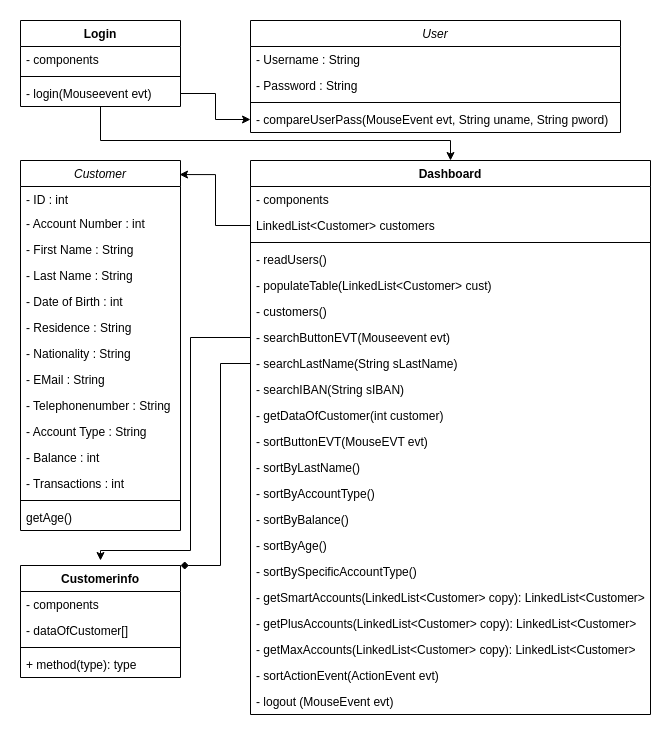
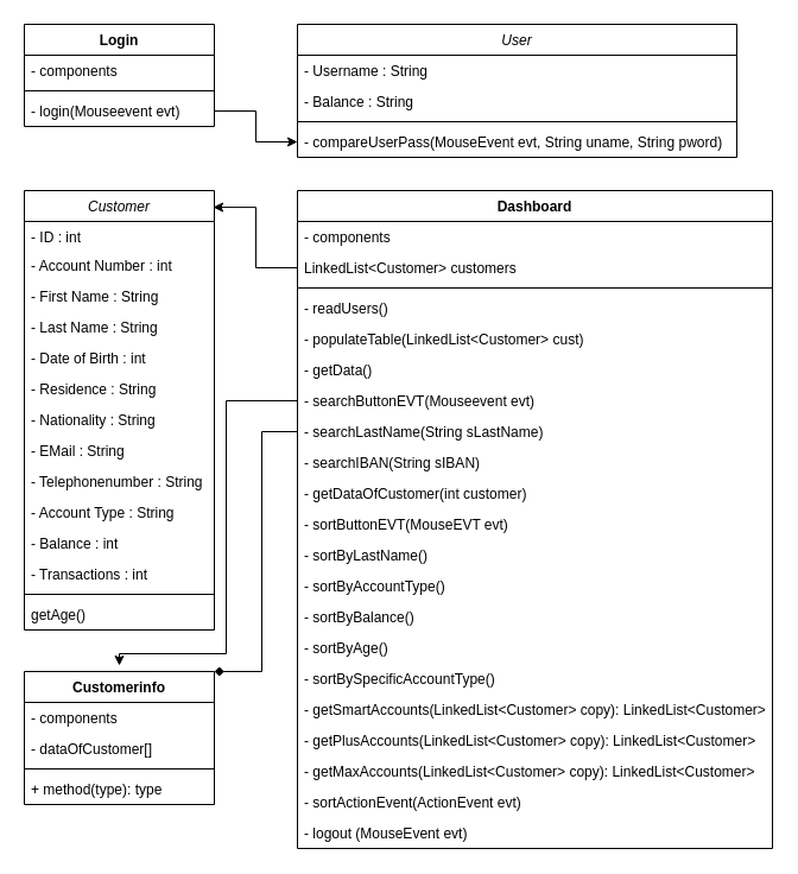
  <mxCell id="0" />
  <mxCell id="1" parent="0" />
  <mxCell id="2" value="Customer" style="swimlane;fontStyle=2;align=center;verticalAlign=top;childLayout=stackLayout;horizontal=1;startSize=26;horizontalStack=0;resizeParent=1;resizeLast=0;collapsible=1;marginBottom=0;rounded=0;shadow=0;strokeWidth=1;" parent="1" vertex="1"><mxGeometry x="20" y="160" width="160" height="370" as="geometry"><mxRectangle x="230" y="140" width="160" height="26" as="alternateBounds" /></mxGeometry></mxCell>
  <mxCell id="3" value="- ID : int" style="text;align=left;verticalAlign=top;spacingLeft=4;spacingRight=4;overflow=hidden;rotatable=0;points=[[0,0.5],[1,0.5]];portConstraint=eastwest;" parent="2" vertex="1"><mxGeometry y="26" width="160" height="24" as="geometry" /></mxCell>
  <mxCell id="4" value="- Account Number : int " style="text;align=left;verticalAlign=top;spacingLeft=4;spacingRight=4;overflow=hidden;rotatable=0;points=[[0,0.5],[1,0.5]];portConstraint=eastwest;rounded=0;shadow=0;html=0;" parent="2" vertex="1"><mxGeometry y="50" width="160" height="26" as="geometry" /></mxCell>
  <mxCell id="5" value="- First Name : String" style="text;align=left;verticalAlign=top;spacingLeft=4;spacingRight=4;overflow=hidden;rotatable=0;points=[[0,0.5],[1,0.5]];portConstraint=eastwest;rounded=0;shadow=0;html=0;" parent="2" vertex="1"><mxGeometry y="76" width="160" height="26" as="geometry" /></mxCell>
  <mxCell id="6" value="- Last Name : String" style="text;align=left;verticalAlign=top;spacingLeft=4;spacingRight=4;overflow=hidden;rotatable=0;points=[[0,0.5],[1,0.5]];portConstraint=eastwest;rounded=0;shadow=0;html=0;" parent="2" vertex="1"><mxGeometry y="102" width="160" height="26" as="geometry" /></mxCell>
  <mxCell id="7" value="- Date of Birth : int" style="text;align=left;verticalAlign=top;spacingLeft=4;spacingRight=4;overflow=hidden;rotatable=0;points=[[0,0.5],[1,0.5]];portConstraint=eastwest;rounded=0;shadow=0;html=0;" parent="2" vertex="1"><mxGeometry y="128" width="160" height="26" as="geometry" /></mxCell>
  <mxCell id="8" value="- Residence : String" style="text;align=left;verticalAlign=top;spacingLeft=4;spacingRight=4;overflow=hidden;rotatable=0;points=[[0,0.5],[1,0.5]];portConstraint=eastwest;rounded=0;shadow=0;html=0;" parent="2" vertex="1"><mxGeometry y="154" width="160" height="26" as="geometry" /></mxCell>
  <mxCell id="9" value="- Nationality : String" style="text;align=left;verticalAlign=top;spacingLeft=4;spacingRight=4;overflow=hidden;rotatable=0;points=[[0,0.5],[1,0.5]];portConstraint=eastwest;rounded=0;shadow=0;html=0;" parent="2" vertex="1"><mxGeometry y="180" width="160" height="26" as="geometry" /></mxCell>
  <mxCell id="10" value="- EMail : String" style="text;align=left;verticalAlign=top;spacingLeft=4;spacingRight=4;overflow=hidden;rotatable=0;points=[[0,0.5],[1,0.5]];portConstraint=eastwest;rounded=0;shadow=0;html=0;" parent="2" vertex="1"><mxGeometry y="206" width="160" height="26" as="geometry" /></mxCell>
  <mxCell id="11" value="- Telephonenumber : String" style="text;align=left;verticalAlign=top;spacingLeft=4;spacingRight=4;overflow=hidden;rotatable=0;points=[[0,0.5],[1,0.5]];portConstraint=eastwest;rounded=0;shadow=0;html=0;" parent="2" vertex="1"><mxGeometry y="232" width="160" height="26" as="geometry" /></mxCell>
  <mxCell id="12" value="- Account Type : String" style="text;align=left;verticalAlign=top;spacingLeft=4;spacingRight=4;overflow=hidden;rotatable=0;points=[[0,0.5],[1,0.5]];portConstraint=eastwest;rounded=0;shadow=0;html=0;" parent="2" vertex="1"><mxGeometry y="258" width="160" height="26" as="geometry" /></mxCell>
  <mxCell id="13" value="- Balance : int " style="text;align=left;verticalAlign=top;spacingLeft=4;spacingRight=4;overflow=hidden;rotatable=0;points=[[0,0.5],[1,0.5]];portConstraint=eastwest;rounded=0;shadow=0;html=0;" parent="2" vertex="1"><mxGeometry y="284" width="160" height="26" as="geometry" /></mxCell>
  <mxCell id="14" value="- Transactions : int" style="text;align=left;verticalAlign=top;spacingLeft=4;spacingRight=4;overflow=hidden;rotatable=0;points=[[0,0.5],[1,0.5]];portConstraint=eastwest;rounded=0;shadow=0;html=0;" parent="2" vertex="1"><mxGeometry y="310" width="160" height="26" as="geometry" /></mxCell>
  <mxCell id="15" value="" style="line;html=1;strokeWidth=1;align=left;verticalAlign=middle;spacingTop=-1;spacingLeft=3;spacingRight=3;rotatable=0;labelPosition=right;points=[];portConstraint=eastwest;" parent="2" vertex="1"><mxGeometry y="336" width="160" height="8" as="geometry" /></mxCell>
  <mxCell id="16" value="getAge()" style="text;strokeColor=none;fillColor=none;align=left;verticalAlign=top;spacingLeft=4;spacingRight=4;overflow=hidden;rotatable=0;points=[[0,0.5],[1,0.5]];portConstraint=eastwest;" vertex="1" parent="2"><mxGeometry y="344" width="160" height="26" as="geometry" /></mxCell>
  <mxCell id="17" value="User" style="swimlane;fontStyle=2;align=center;verticalAlign=top;childLayout=stackLayout;horizontal=1;startSize=26;horizontalStack=0;resizeParent=1;resizeLast=0;collapsible=1;marginBottom=0;rounded=0;shadow=0;strokeWidth=1;" parent="1" vertex="1"><mxGeometry x="250" y="20" width="370" height="112" as="geometry"><mxRectangle x="230" y="140" width="160" height="26" as="alternateBounds" /></mxGeometry></mxCell>
  <mxCell id="18" value="- Username : String" style="text;align=left;verticalAlign=top;spacingLeft=4;spacingRight=4;overflow=hidden;rotatable=0;points=[[0,0.5],[1,0.5]];portConstraint=eastwest;rounded=0;shadow=0;html=0;" parent="17" vertex="1"><mxGeometry y="26" width="370" height="26" as="geometry" /></mxCell>
- <mxCell id="19" value="- Password : String" style="text;align=left;verticalAlign=top;spacingLeft=4;spacingRight=4;overflow=hidden;rotatable=0;points=[[0,0.5],[1,0.5]];portConstraint=eastwest;rounded=0;shadow=0;html=0;" parent="17" vertex="1"><mxGeometry y="52" width="370" height="26" as="geometry" /></mxCell>
+ <mxCell id="19" value="- Balance : String" style="text;align=left;verticalAlign=top;spacingLeft=4;spacingRight=4;overflow=hidden;rotatable=0;points=[[0,0.5],[1,0.5]];portConstraint=eastwest;rounded=0;shadow=0;html=0;" parent="17" vertex="1"><mxGeometry y="52" width="370" height="26" as="geometry" /></mxCell>
  <mxCell id="20" value="" style="line;html=1;strokeWidth=1;align=left;verticalAlign=middle;spacingTop=-1;spacingLeft=3;spacingRight=3;rotatable=0;labelPosition=right;points=[];portConstraint=eastwest;" parent="17" vertex="1"><mxGeometry y="78" width="370" height="8" as="geometry" /></mxCell>
  <mxCell id="21" value="- compareUserPass(MouseEvent evt, String uname, String pword)" style="text;align=left;verticalAlign=top;spacingLeft=4;spacingRight=4;overflow=hidden;rotatable=0;points=[[0,0.5],[1,0.5]];portConstraint=eastwest;" parent="17" vertex="1"><mxGeometry y="86" width="370" height="26" as="geometry" /></mxCell>
- <mxCell id="22" style="edgeStyle=orthogonalEdgeStyle;rounded=0;orthogonalLoop=1;jettySize=auto;html=1;" edge="1" parent="1" source="23" target="28"><mxGeometry relative="1" as="geometry"><Array as="points"><mxPoint x="100" y="140" /><mxPoint x="450" y="140" /></Array></mxGeometry></mxCell>
  <mxCell id="23" value="Login" style="swimlane;fontStyle=1;align=center;verticalAlign=top;childLayout=stackLayout;horizontal=1;startSize=26;horizontalStack=0;resizeParent=1;resizeParentMax=0;resizeLast=0;collapsible=1;marginBottom=0;" vertex="1" parent="1"><mxGeometry x="20" y="20" width="160" height="86" as="geometry" /></mxCell>
  <mxCell id="24" value="- components" style="text;strokeColor=none;fillColor=none;align=left;verticalAlign=top;spacingLeft=4;spacingRight=4;overflow=hidden;rotatable=0;points=[[0,0.5],[1,0.5]];portConstraint=eastwest;" vertex="1" parent="23"><mxGeometry y="26" width="160" height="26" as="geometry" /></mxCell>
  <mxCell id="25" value="" style="line;strokeWidth=1;fillColor=none;align=left;verticalAlign=middle;spacingTop=-1;spacingLeft=3;spacingRight=3;rotatable=0;labelPosition=right;points=[];portConstraint=eastwest;strokeColor=inherit;" vertex="1" parent="23"><mxGeometry y="52" width="160" height="8" as="geometry" /></mxCell>
  <mxCell id="26" value="- login(Mouseevent evt)" style="text;strokeColor=none;fillColor=none;align=left;verticalAlign=top;spacingLeft=4;spacingRight=4;overflow=hidden;rotatable=0;points=[[0,0.5],[1,0.5]];portConstraint=eastwest;" vertex="1" parent="23"><mxGeometry y="60" width="160" height="26" as="geometry" /></mxCell>
  <mxCell id="27" style="edgeStyle=orthogonalEdgeStyle;rounded=0;orthogonalLoop=1;jettySize=auto;html=1;exitX=1;exitY=0.5;exitDx=0;exitDy=0;entryX=0;entryY=0.5;entryDx=0;entryDy=0;" edge="1" parent="1" source="26" target="21"><mxGeometry relative="1" as="geometry" /></mxCell>
  <mxCell id="28" value="Dashboard" style="swimlane;fontStyle=1;align=center;verticalAlign=top;childLayout=stackLayout;horizontal=1;startSize=26;horizontalStack=0;resizeParent=1;resizeParentMax=0;resizeLast=0;collapsible=1;marginBottom=0;" vertex="1" parent="1"><mxGeometry x="250" y="160" width="400" height="554" as="geometry" /></mxCell>
  <mxCell id="29" value="- components" style="text;strokeColor=none;fillColor=none;align=left;verticalAlign=top;spacingLeft=4;spacingRight=4;overflow=hidden;rotatable=0;points=[[0,0.5],[1,0.5]];portConstraint=eastwest;" vertex="1" parent="28"><mxGeometry y="26" width="400" height="26" as="geometry" /></mxCell>
  <mxCell id="30" value="LinkedList&lt;Customer&gt; customers" style="text;strokeColor=none;fillColor=none;align=left;verticalAlign=top;spacingLeft=4;spacingRight=4;overflow=hidden;rotatable=0;points=[[0,0.5],[1,0.5]];portConstraint=eastwest;" vertex="1" parent="28"><mxGeometry y="52" width="400" height="26" as="geometry" /></mxCell>
  <mxCell id="31" value="" style="line;strokeWidth=1;fillColor=none;align=left;verticalAlign=middle;spacingTop=-1;spacingLeft=3;spacingRight=3;rotatable=0;labelPosition=right;points=[];portConstraint=eastwest;strokeColor=inherit;" vertex="1" parent="28"><mxGeometry y="78" width="400" height="8" as="geometry" /></mxCell>
  <mxCell id="32" value="- readUsers()" style="text;strokeColor=none;fillColor=none;align=left;verticalAlign=top;spacingLeft=4;spacingRight=4;overflow=hidden;rotatable=0;points=[[0,0.5],[1,0.5]];portConstraint=eastwest;" vertex="1" parent="28"><mxGeometry y="86" width="400" height="26" as="geometry" /></mxCell>
  <mxCell id="33" value="- populateTable(LinkedList&lt;Customer&gt; cust)" style="text;strokeColor=none;fillColor=none;align=left;verticalAlign=top;spacingLeft=4;spacingRight=4;overflow=hidden;rotatable=0;points=[[0,0.5],[1,0.5]];portConstraint=eastwest;" vertex="1" parent="28"><mxGeometry y="112" width="400" height="26" as="geometry" /></mxCell>
- <mxCell id="34" value="- customers()" style="text;strokeColor=none;fillColor=none;align=left;verticalAlign=top;spacingLeft=4;spacingRight=4;overflow=hidden;rotatable=0;points=[[0,0.5],[1,0.5]];portConstraint=eastwest;" vertex="1" parent="28"><mxGeometry y="138" width="400" height="26" as="geometry" /></mxCell>
+ <mxCell id="34" value="- getData()" style="text;strokeColor=none;fillColor=none;align=left;verticalAlign=top;spacingLeft=4;spacingRight=4;overflow=hidden;rotatable=0;points=[[0,0.5],[1,0.5]];portConstraint=eastwest;" vertex="1" parent="28"><mxGeometry y="138" width="400" height="26" as="geometry" /></mxCell>
  <mxCell id="35" value="- searchButtonEVT(Mouseevent evt)" style="text;strokeColor=none;fillColor=none;align=left;verticalAlign=top;spacingLeft=4;spacingRight=4;overflow=hidden;rotatable=0;points=[[0,0.5],[1,0.5]];portConstraint=eastwest;" vertex="1" parent="28"><mxGeometry y="164" width="400" height="26" as="geometry" /></mxCell>
  <mxCell id="36" value="- searchLastName(String sLastName)" style="text;strokeColor=none;fillColor=none;align=left;verticalAlign=top;spacingLeft=4;spacingRight=4;overflow=hidden;rotatable=0;points=[[0,0.5],[1,0.5]];portConstraint=eastwest;" vertex="1" parent="28"><mxGeometry y="190" width="400" height="26" as="geometry" /></mxCell>
  <mxCell id="37" value="- searchIBAN(String sIBAN)" style="text;strokeColor=none;fillColor=none;align=left;verticalAlign=top;spacingLeft=4;spacingRight=4;overflow=hidden;rotatable=0;points=[[0,0.5],[1,0.5]];portConstraint=eastwest;" vertex="1" parent="28"><mxGeometry y="216" width="400" height="26" as="geometry" /></mxCell>
  <mxCell id="38" value="- getDataOfCustomer(int customer)" style="text;strokeColor=none;fillColor=none;align=left;verticalAlign=top;spacingLeft=4;spacingRight=4;overflow=hidden;rotatable=0;points=[[0,0.5],[1,0.5]];portConstraint=eastwest;" vertex="1" parent="28"><mxGeometry y="242" width="400" height="26" as="geometry" /></mxCell>
  <mxCell id="39" value="- sortButtonEVT(MouseEVT evt)" style="text;strokeColor=none;fillColor=none;align=left;verticalAlign=top;spacingLeft=4;spacingRight=4;overflow=hidden;rotatable=0;points=[[0,0.5],[1,0.5]];portConstraint=eastwest;" vertex="1" parent="28"><mxGeometry y="268" width="400" height="26" as="geometry" /></mxCell>
  <mxCell id="40" value="- sortByLastName()" style="text;strokeColor=none;fillColor=none;align=left;verticalAlign=top;spacingLeft=4;spacingRight=4;overflow=hidden;rotatable=0;points=[[0,0.5],[1,0.5]];portConstraint=eastwest;" vertex="1" parent="28"><mxGeometry y="294" width="400" height="26" as="geometry" /></mxCell>
  <mxCell id="41" value="- sortByAccountType()" style="text;strokeColor=none;fillColor=none;align=left;verticalAlign=top;spacingLeft=4;spacingRight=4;overflow=hidden;rotatable=0;points=[[0,0.5],[1,0.5]];portConstraint=eastwest;" vertex="1" parent="28"><mxGeometry y="320" width="400" height="26" as="geometry" /></mxCell>
  <mxCell id="42" value="- sortByBalance()" style="text;strokeColor=none;fillColor=none;align=left;verticalAlign=top;spacingLeft=4;spacingRight=4;overflow=hidden;rotatable=0;points=[[0,0.5],[1,0.5]];portConstraint=eastwest;" vertex="1" parent="28"><mxGeometry y="346" width="400" height="26" as="geometry" /></mxCell>
  <mxCell id="43" value="- sortByAge()" style="text;strokeColor=none;fillColor=none;align=left;verticalAlign=top;spacingLeft=4;spacingRight=4;overflow=hidden;rotatable=0;points=[[0,0.5],[1,0.5]];portConstraint=eastwest;" vertex="1" parent="28"><mxGeometry y="372" width="400" height="26" as="geometry" /></mxCell>
  <mxCell id="44" value="- sortBySpecificAccountType()" style="text;strokeColor=none;fillColor=none;align=left;verticalAlign=top;spacingLeft=4;spacingRight=4;overflow=hidden;rotatable=0;points=[[0,0.5],[1,0.5]];portConstraint=eastwest;" vertex="1" parent="28"><mxGeometry y="398" width="400" height="26" as="geometry" /></mxCell>
  <mxCell id="45" value="- getSmartAccounts(LinkedList&lt;Customer&gt; copy): LinkedList&lt;Customer&gt;" style="text;strokeColor=none;fillColor=none;align=left;verticalAlign=top;spacingLeft=4;spacingRight=4;overflow=hidden;rotatable=0;points=[[0,0.5],[1,0.5]];portConstraint=eastwest;" vertex="1" parent="28"><mxGeometry y="424" width="400" height="26" as="geometry" /></mxCell>
  <mxCell id="46" value="- getPlusAccounts(LinkedList&lt;Customer&gt; copy): LinkedList&lt;Customer&gt;" style="text;strokeColor=none;fillColor=none;align=left;verticalAlign=top;spacingLeft=4;spacingRight=4;overflow=hidden;rotatable=0;points=[[0,0.5],[1,0.5]];portConstraint=eastwest;" vertex="1" parent="28"><mxGeometry y="450" width="400" height="26" as="geometry" /></mxCell>
  <mxCell id="47" value="- getMaxAccounts(LinkedList&lt;Customer&gt; copy): LinkedList&lt;Customer&gt;" style="text;strokeColor=none;fillColor=none;align=left;verticalAlign=top;spacingLeft=4;spacingRight=4;overflow=hidden;rotatable=0;points=[[0,0.5],[1,0.5]];portConstraint=eastwest;" vertex="1" parent="28"><mxGeometry y="476" width="400" height="26" as="geometry" /></mxCell>
  <mxCell id="48" value="- sortActionEvent(ActionEvent evt)" style="text;strokeColor=none;fillColor=none;align=left;verticalAlign=top;spacingLeft=4;spacingRight=4;overflow=hidden;rotatable=0;points=[[0,0.5],[1,0.5]];portConstraint=eastwest;" vertex="1" parent="28"><mxGeometry y="502" width="400" height="26" as="geometry" /></mxCell>
  <mxCell id="49" value="- logout (MouseEvent evt)" style="text;strokeColor=none;fillColor=none;align=left;verticalAlign=top;spacingLeft=4;spacingRight=4;overflow=hidden;rotatable=0;points=[[0,0.5],[1,0.5]];portConstraint=eastwest;" vertex="1" parent="28"><mxGeometry y="528" width="400" height="26" as="geometry" /></mxCell>
  <mxCell id="50" style="edgeStyle=orthogonalEdgeStyle;rounded=0;orthogonalLoop=1;jettySize=auto;html=1;entryX=0.994;entryY=0.038;entryDx=0;entryDy=0;entryPerimeter=0;" edge="1" parent="1" source="30" target="2"><mxGeometry relative="1" as="geometry" /></mxCell>
  <mxCell id="51" value="Customerinfo" style="swimlane;fontStyle=1;align=center;verticalAlign=top;childLayout=stackLayout;horizontal=1;startSize=26;horizontalStack=0;resizeParent=1;resizeParentMax=0;resizeLast=0;collapsible=1;marginBottom=0;" vertex="1" parent="1"><mxGeometry x="20" y="565" width="160" height="112" as="geometry" /></mxCell>
  <mxCell id="52" value="- components" style="text;strokeColor=none;fillColor=none;align=left;verticalAlign=top;spacingLeft=4;spacingRight=4;overflow=hidden;rotatable=0;points=[[0,0.5],[1,0.5]];portConstraint=eastwest;" vertex="1" parent="51"><mxGeometry y="26" width="160" height="26" as="geometry" /></mxCell>
  <mxCell id="53" value="- dataOfCustomer[]" style="text;strokeColor=none;fillColor=none;align=left;verticalAlign=top;spacingLeft=4;spacingRight=4;overflow=hidden;rotatable=0;points=[[0,0.5],[1,0.5]];portConstraint=eastwest;" vertex="1" parent="51"><mxGeometry y="52" width="160" height="26" as="geometry" /></mxCell>
  <mxCell id="54" value="" style="line;strokeWidth=1;fillColor=none;align=left;verticalAlign=middle;spacingTop=-1;spacingLeft=3;spacingRight=3;rotatable=0;labelPosition=right;points=[];portConstraint=eastwest;strokeColor=inherit;" vertex="1" parent="51"><mxGeometry y="78" width="160" height="8" as="geometry" /></mxCell>
  <mxCell id="55" value="+ method(type): type" style="text;strokeColor=none;fillColor=none;align=left;verticalAlign=top;spacingLeft=4;spacingRight=4;overflow=hidden;rotatable=0;points=[[0,0.5],[1,0.5]];portConstraint=eastwest;" vertex="1" parent="51"><mxGeometry y="86" width="160" height="26" as="geometry" /></mxCell>
  <mxCell id="56" style="edgeStyle=orthogonalEdgeStyle;rounded=0;orthogonalLoop=1;jettySize=auto;html=1;exitX=0;exitY=0.5;exitDx=0;exitDy=0;" edge="1" parent="1" source="35"><mxGeometry relative="1" as="geometry"><mxPoint x="100" y="560" as="targetPoint" /><Array as="points"><mxPoint x="190" y="337" /><mxPoint x="190" y="550" /><mxPoint x="100" y="550" /></Array></mxGeometry></mxCell>
  <mxCell id="57" style="edgeStyle=orthogonalEdgeStyle;rounded=0;orthogonalLoop=1;jettySize=auto;html=1;exitX=0;exitY=0.5;exitDx=0;exitDy=0;entryX=1;entryY=0;entryDx=0;entryDy=0;endArrow=diamond;" edge="1" parent="1" source="36" target="51"><mxGeometry relative="1" as="geometry"><mxPoint x="210" y="580" as="targetPoint" /><Array as="points"><mxPoint x="220" y="363" /><mxPoint x="220" y="565" /></Array></mxGeometry></mxCell>
